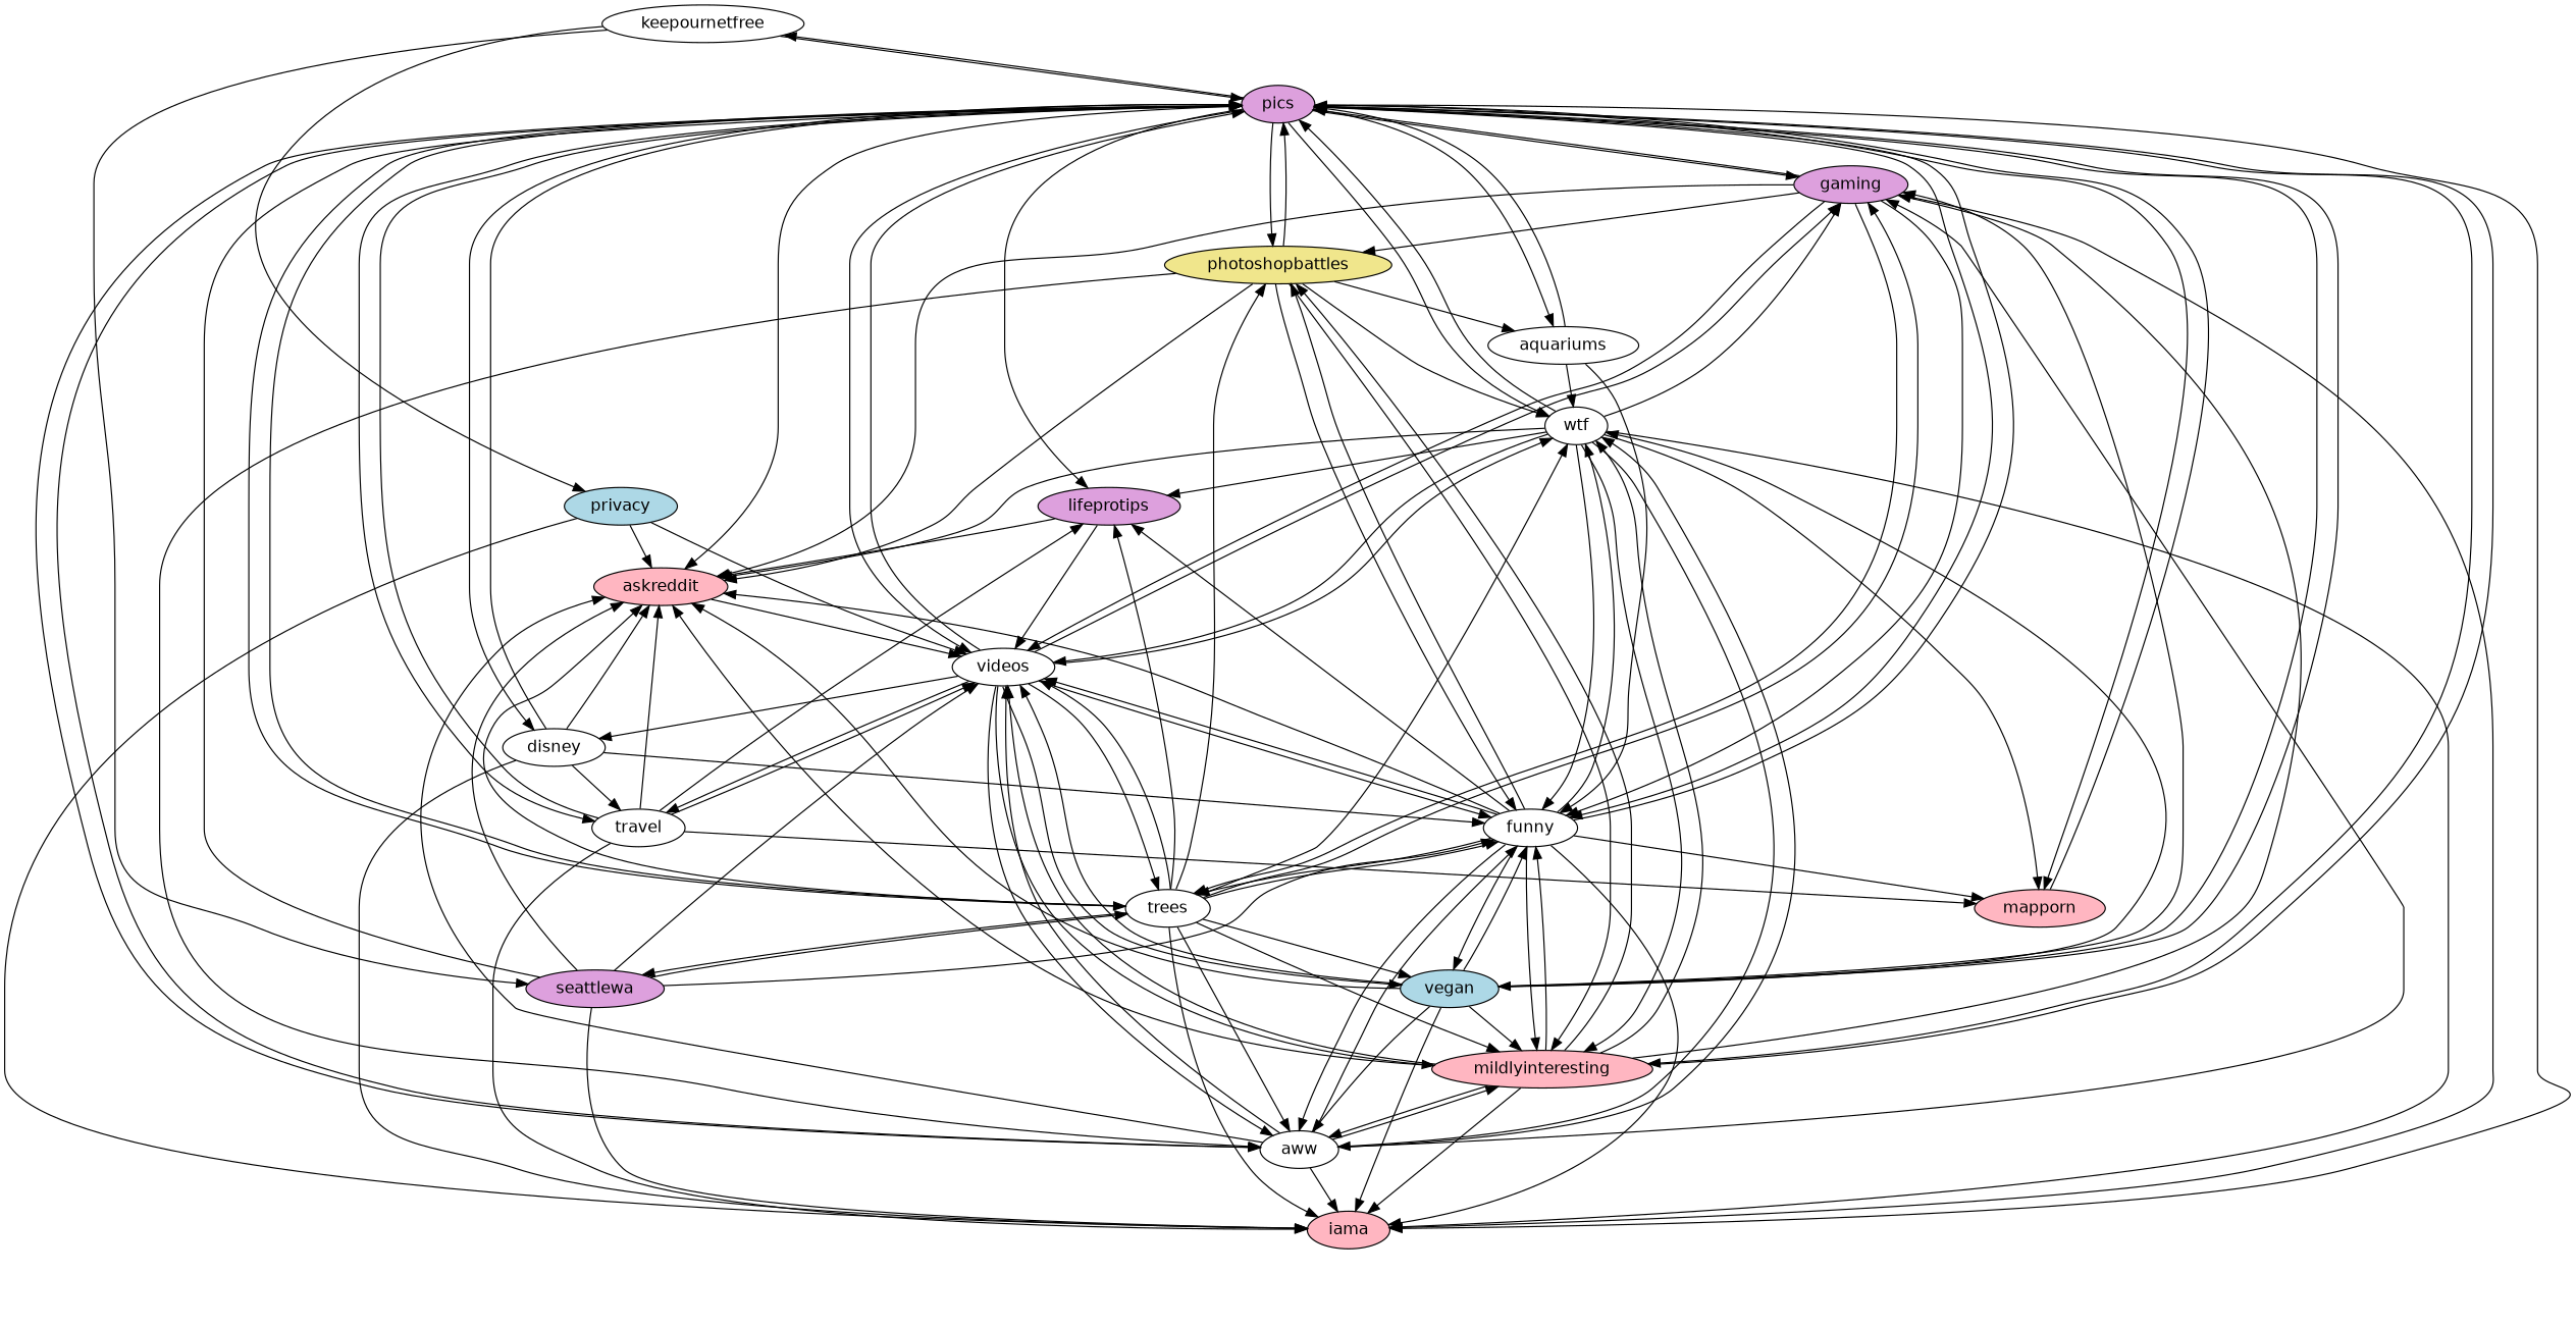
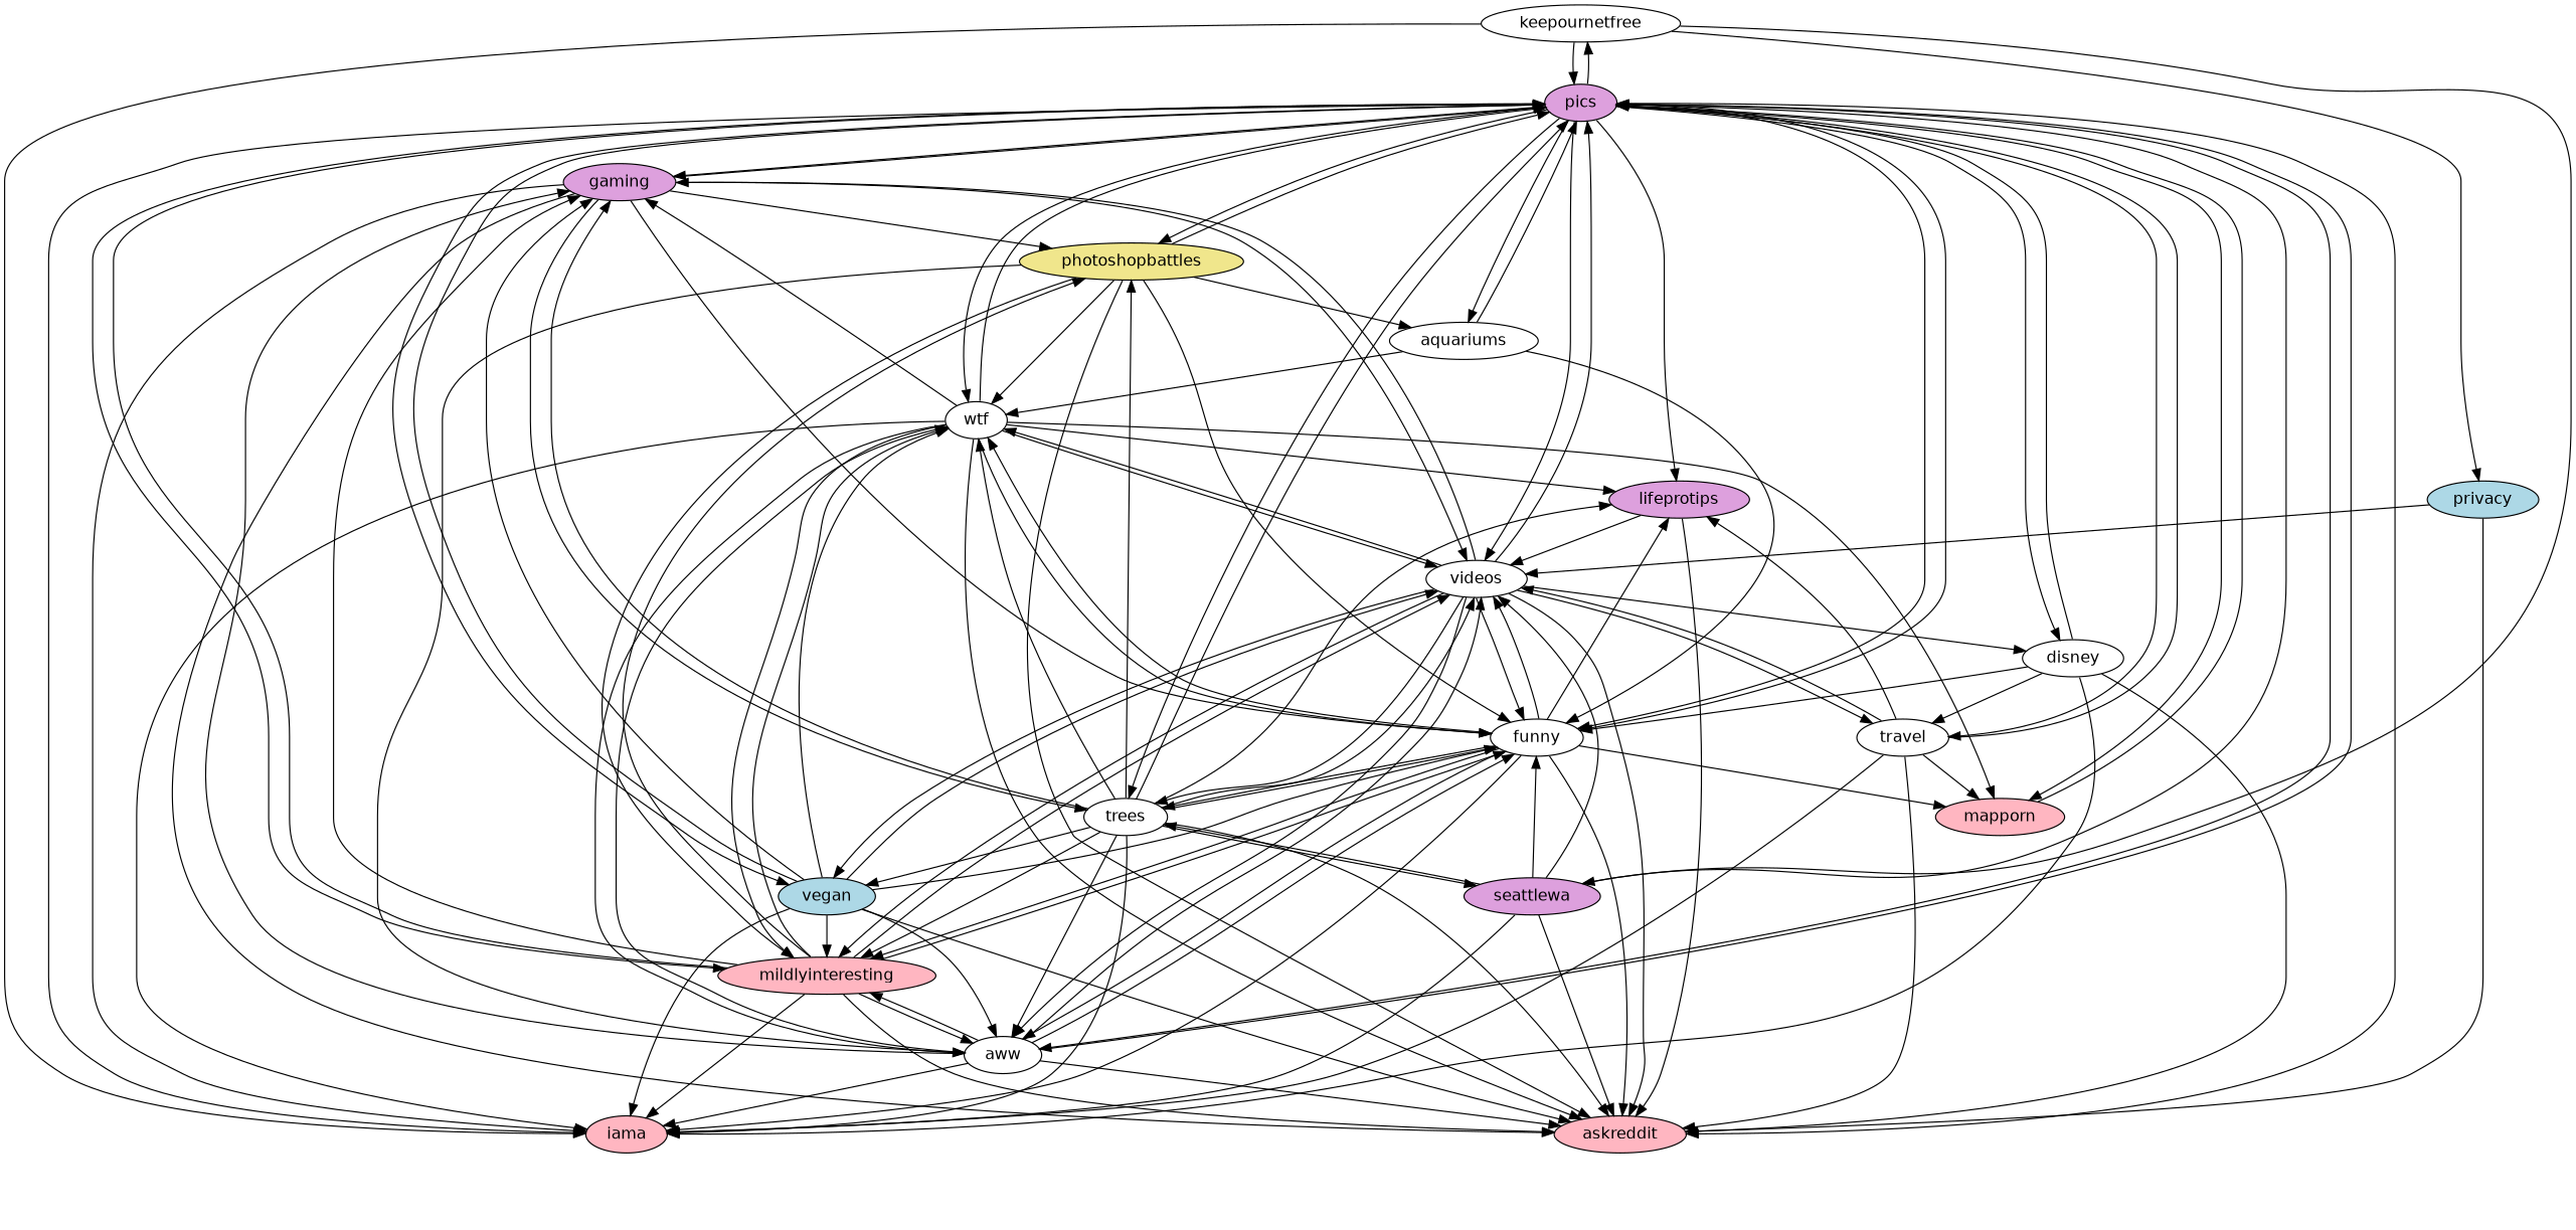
  digraph {
    fontname="DejaVu Sans"
    fontsize=24
    label="\n \n"
    splines=true
    node [fillcolor=white fontname="DejaVu Sans" shape=ellipse style=filled]
    edge [fontname="DejaVu Sans"]
    n1 [height=0.3 label=keepournetfree width=0.3]
    n2 [fillcolor=plum height=0.3 label=pics width=0.3]
    n3 [fillcolor=lightblue height=0.3 label=privacy width=0.3]
    n4 [fillcolor=plum height=0.3 label=seattlewa width=0.3]
    n5 [fillcolor=plum height=0.3 label=lifeprotips width=0.3]
    n6 [height=0.3 label=funny width=0.3]
    n7 [fillcolor=lightpink height=0.3 label=askreddit width=0.3]
    n8 [height=0.3 label=trees width=0.3]
    n9 [fillcolor=lightblue height=0.3 label=vegan width=0.3]
    n10 [height=0.3 label=disney width=0.3]
    n11 [fillcolor=lightpink height=0.3 label=iama width=0.3]
    n12 [height=0.3 label=videos width=0.3]
    n13 [height=0.3 label=aww width=0.3]
    n14 [height=0.3 label=wtf width=0.3]
    n15 [fillcolor=khaki height=0.3 label=photoshopbattles width=0.3]
    n16 [fillcolor=lightpink height=0.3 label=mildlyinteresting width=0.3]
    n17 [fillcolor=lightpink height=0.3 label=mapporn width=0.3]
    n18 [height=0.3 label=travel width=0.3]
    n19 [height=0.3 label=aquariums width=0.3]
    n20 [fillcolor=plum height=0.3 label=gaming width=0.3]
    n1 -> n2
    n1 -> n3
    n1 -> n4
    n2 -> n1
    n2 -> n5
    n2 -> n6
    n2 -> n7
    n2 -> n8
    n2 -> n9
    n2 -> n10
    n2 -> n11
    n2 -> n12
    n2 -> n13
    n2 -> n14
    n2 -> n15
    n2 -> n16
    n2 -> n17
    n2 -> n18
    n2 -> n19
    n2 -> n20
    n3 -> n7
-   n3 -> n11
+   n1 -> n11
    n3 -> n12
    n4 -> n2
    n4 -> n6
    n4 -> n7
    n4 -> n8
    n4 -> n11
    n4 -> n12
    n5 -> n7
    n5 -> n12
    n6 -> n2
    n6 -> n5
    n6 -> n7
    n6 -> n8
-   n6 -> n9
    n6 -> n11
    n6 -> n12
    n6 -> n13
    n6 -> n14
-   n6 -> n15
    n6 -> n16
    n6 -> n17
    n8 -> n2
    n8 -> n4
    n8 -> n5
    n8 -> n6
    n8 -> n7
    n8 -> n9
    n8 -> n11
    n8 -> n12
    n8 -> n13
    n8 -> n14
    n8 -> n15
    n8 -> n16
    n8 -> n20
    n9 -> n2
    n9 -> n6
    n9 -> n7
    n9 -> n11
    n9 -> n12
    n9 -> n13
    n9 -> n14
    n9 -> n16
    n9 -> n20
    n10 -> n2
    n10 -> n6
    n10 -> n7
    n10 -> n11
    n10 -> n18
    n12 -> n2
    n12 -> n6
-   n7 -> n12
+   n12 -> n7
    n12 -> n8
    n12 -> n9
    n12 -> n10
    n12 -> n13
    n12 -> n14
    n12 -> n16
    n12 -> n18
    n12 -> n20
    n13 -> n2
    n13 -> n6
    n13 -> n7
    n13 -> n11
    n13 -> n12
    n13 -> n14
    n13 -> n16
    n13 -> n20
    n14 -> n2
    n14 -> n5
    n14 -> n6
    n14 -> n7
    n14 -> n11
    n14 -> n12
    n14 -> n13
    n14 -> n16
    n14 -> n17
    n14 -> n20
    n15 -> n2
    n15 -> n6
    n15 -> n7
    n15 -> n13
    n15 -> n14
    n15 -> n16
    n15 -> n19
    n16 -> n2
    n16 -> n6
    n16 -> n7
    n16 -> n11
    n16 -> n12
    n16 -> n13
    n16 -> n14
    n16 -> n15
    n16 -> n20
    n17 -> n2
    n18 -> n2
    n18 -> n5
    n18 -> n7
    n18 -> n11
    n18 -> n12
    n18 -> n17
    n19 -> n2
    n19 -> n6
    n19 -> n14
    n20 -> n2
    n20 -> n6
    n20 -> n7
    n20 -> n8
    n20 -> n11
    n20 -> n12
    n20 -> n15
  }
